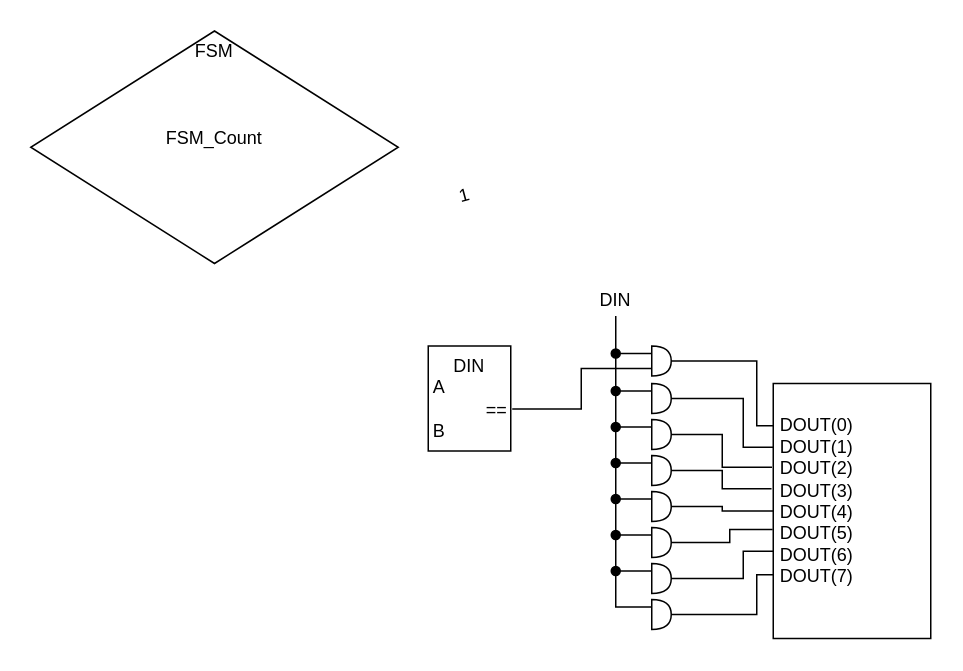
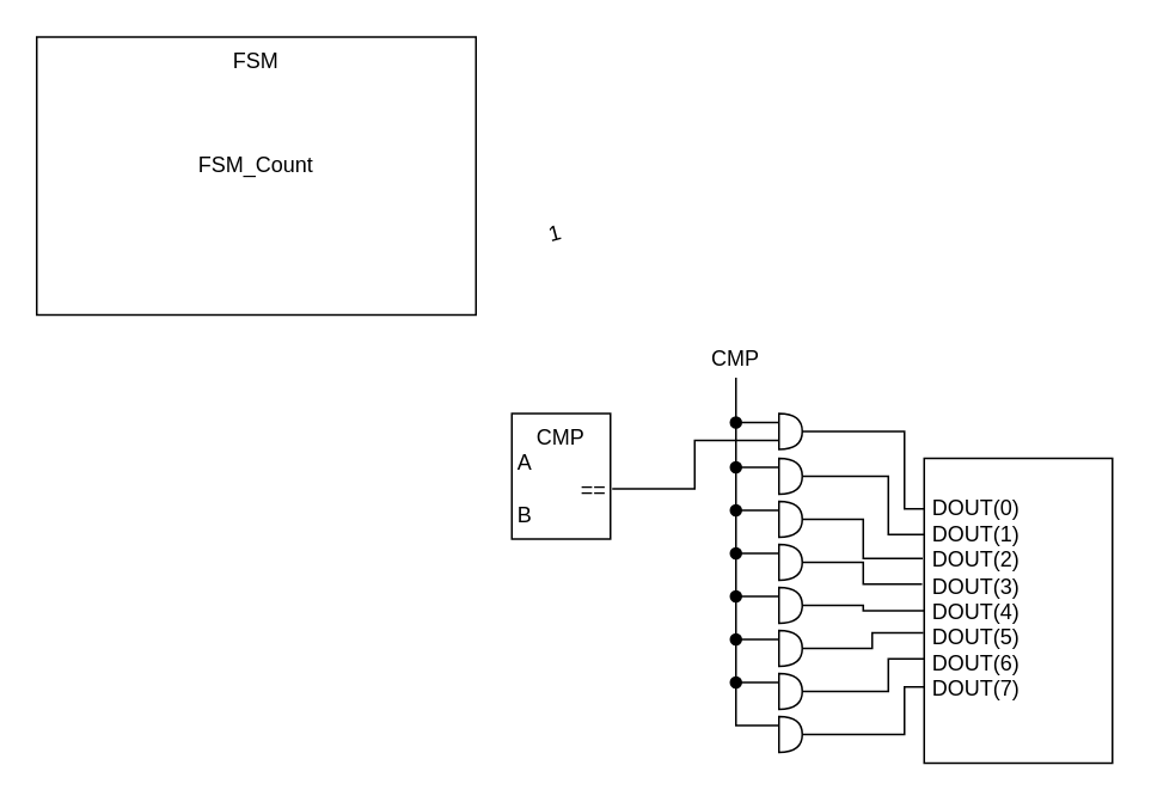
  <mxCell id="0" />
  <mxCell id="1" parent="0" />
- <mxCell id="2" value="FSM&lt;br&gt;&lt;br&gt;&lt;br&gt;&lt;br&gt;FSM_Count&lt;br&gt;" style="rhombus;whiteSpace=wrap;html=1;verticalAlign=top;" parent="1" vertex="1"><mxGeometry x="20" y="20" width="245" height="155" as="geometry" /></mxCell>
- <mxCell id="3" value="DIN&lt;br&gt;A&amp;nbsp; &amp;nbsp; &amp;nbsp; &amp;nbsp; &amp;nbsp; &amp;nbsp;&amp;nbsp;&lt;br&gt;&amp;nbsp; &amp;nbsp; &amp;nbsp; &amp;nbsp; &amp;nbsp; &amp;nbsp;==&lt;br&gt;B&amp;nbsp; &amp;nbsp; &amp;nbsp; &amp;nbsp; &amp;nbsp; &amp;nbsp;&amp;nbsp;" style="rounded=0;whiteSpace=wrap;html=1;verticalAlign=top;" parent="1" vertex="1"><mxGeometry x="285" y="230" width="55" height="70" as="geometry" /></mxCell>
+ <mxCell id="2" value="FSM&lt;br&gt;&lt;br&gt;&lt;br&gt;&lt;br&gt;FSM_Count&lt;br&gt;" style="rounded=0;whiteSpace=wrap;html=1;verticalAlign=top;" parent="1" vertex="1"><mxGeometry x="20" y="20" width="245" height="155" as="geometry" /></mxCell>
+ <mxCell id="3" value="CMP&lt;br&gt;A&amp;nbsp; &amp;nbsp; &amp;nbsp; &amp;nbsp; &amp;nbsp; &amp;nbsp;&amp;nbsp;&lt;br&gt;&amp;nbsp; &amp;nbsp; &amp;nbsp; &amp;nbsp; &amp;nbsp; &amp;nbsp;==&lt;br&gt;B&amp;nbsp; &amp;nbsp; &amp;nbsp; &amp;nbsp; &amp;nbsp; &amp;nbsp;&amp;nbsp;" style="rounded=0;whiteSpace=wrap;html=1;verticalAlign=top;" parent="1" vertex="1"><mxGeometry x="285" y="230" width="55" height="70" as="geometry" /></mxCell>
  <mxCell id="4" value="&lt;br&gt;DOUT(0)&amp;nbsp; &amp;nbsp; &amp;nbsp; &amp;nbsp; &amp;nbsp; &amp;nbsp; &amp;nbsp;&amp;nbsp;&lt;br&gt;DOUT(1)&amp;nbsp; &amp;nbsp; &amp;nbsp; &amp;nbsp; &amp;nbsp; &amp;nbsp; &amp;nbsp;&amp;nbsp;&lt;br&gt;DOUT(2)&amp;nbsp; &amp;nbsp; &amp;nbsp; &amp;nbsp; &amp;nbsp; &amp;nbsp; &amp;nbsp;&amp;nbsp;&lt;br&gt;DOUT(3)&amp;nbsp; &amp;nbsp; &amp;nbsp; &amp;nbsp; &amp;nbsp; &amp;nbsp; &amp;nbsp;&amp;nbsp;&lt;br&gt;DOUT(4)&amp;nbsp; &amp;nbsp; &amp;nbsp; &amp;nbsp; &amp;nbsp; &amp;nbsp; &amp;nbsp;&amp;nbsp;&lt;br&gt;DOUT(5)&amp;nbsp; &amp;nbsp; &amp;nbsp; &amp;nbsp; &amp;nbsp; &amp;nbsp; &amp;nbsp;&amp;nbsp;&lt;br&gt;DOUT(6)&amp;nbsp; &amp;nbsp; &amp;nbsp; &amp;nbsp; &amp;nbsp; &amp;nbsp; &amp;nbsp;&amp;nbsp;&lt;br&gt;DOUT(7)&amp;nbsp; &amp;nbsp; &amp;nbsp; &amp;nbsp; &amp;nbsp; &amp;nbsp; &amp;nbsp;&amp;nbsp;" style="rounded=0;whiteSpace=wrap;html=1;verticalAlign=top;" parent="1" vertex="1"><mxGeometry x="515" y="255" width="105" height="170" as="geometry" /></mxCell>
  <mxCell id="5" style="edgeStyle=orthogonalEdgeStyle;rounded=0;orthogonalLoop=1;jettySize=auto;html=1;exitX=1;exitY=0.5;exitDx=0;exitDy=0;exitPerimeter=0;entryX=0.004;entryY=0.166;entryDx=0;entryDy=0;entryPerimeter=0;startArrow=none;startFill=0;endArrow=none;endFill=0;" parent="1" source="6" target="4" edge="1"><mxGeometry relative="1" as="geometry"><Array as="points"><mxPoint x="504" y="240" /><mxPoint x="504" y="283" /></Array></mxGeometry></mxCell>
  <mxCell id="6" value="" style="shape=or;whiteSpace=wrap;html=1;" parent="1" vertex="1"><mxGeometry x="434" y="230" width="13" height="20" as="geometry" /></mxCell>
- <mxCell id="7" value="DIN" style="text;html=1;strokeColor=none;fillColor=none;align=center;verticalAlign=middle;whiteSpace=wrap;rounded=0;" parent="1" vertex="1"><mxGeometry x="390" y="190" width="40" height="20" as="geometry" /></mxCell>
+ <mxCell id="7" value="CMP" style="text;html=1;strokeColor=none;fillColor=none;align=center;verticalAlign=middle;whiteSpace=wrap;rounded=0;" parent="1" vertex="1"><mxGeometry x="390" y="190" width="40" height="20" as="geometry" /></mxCell>
  <mxCell id="8" value="" style="endArrow=none;html=1;entryX=0;entryY=0.25;entryDx=0;entryDy=0;entryPerimeter=0;startArrow=oval;startFill=1;" parent="1" target="6" edge="1"><mxGeometry width="50" height="50" relative="1" as="geometry"><mxPoint x="410" y="235" as="sourcePoint" /><mxPoint x="433" y="235" as="targetPoint" /></mxGeometry></mxCell>
  <mxCell id="9" value="" style="endArrow=none;html=1;entryX=0;entryY=0.75;entryDx=0;entryDy=0;entryPerimeter=0;rounded=0;edgeStyle=orthogonalEdgeStyle;exitX=1.018;exitY=0.6;exitDx=0;exitDy=0;exitPerimeter=0;" parent="1" source="3" target="6" edge="1"><mxGeometry width="50" height="50" relative="1" as="geometry"><mxPoint x="370" y="288" as="sourcePoint" /><mxPoint x="394" y="282.92" as="targetPoint" /></mxGeometry></mxCell>
  <mxCell id="10" style="edgeStyle=orthogonalEdgeStyle;rounded=0;orthogonalLoop=1;jettySize=auto;html=1;exitX=1;exitY=0.5;exitDx=0;exitDy=0;exitPerimeter=0;entryX=0;entryY=0.25;entryDx=0;entryDy=0;startArrow=none;startFill=0;endArrow=none;endFill=0;" parent="1" source="11" target="4" edge="1"><mxGeometry relative="1" as="geometry"><Array as="points"><mxPoint x="495" y="265" /><mxPoint x="495" y="298" /></Array></mxGeometry></mxCell>
  <mxCell id="11" value="" style="shape=or;whiteSpace=wrap;html=1;" parent="1" vertex="1"><mxGeometry x="434" y="255" width="13" height="20" as="geometry" /></mxCell>
  <mxCell id="12" value="" style="endArrow=none;html=1;entryX=0;entryY=0.25;entryDx=0;entryDy=0;entryPerimeter=0;startArrow=oval;startFill=1;" parent="1" target="11" edge="1"><mxGeometry width="50" height="50" relative="1" as="geometry"><mxPoint x="410" y="260" as="sourcePoint" /><mxPoint x="433" y="260" as="targetPoint" /></mxGeometry></mxCell>
  <mxCell id="13" style="edgeStyle=orthogonalEdgeStyle;rounded=0;orthogonalLoop=1;jettySize=auto;html=1;exitX=1;exitY=0.5;exitDx=0;exitDy=0;exitPerimeter=0;entryX=-0.008;entryY=0.328;entryDx=0;entryDy=0;entryPerimeter=0;startArrow=none;startFill=0;endArrow=none;endFill=0;" parent="1" source="14" target="4" edge="1"><mxGeometry relative="1" as="geometry" /></mxCell>
  <mxCell id="14" value="" style="shape=or;whiteSpace=wrap;html=1;" parent="1" vertex="1"><mxGeometry x="434" y="279" width="13" height="20" as="geometry" /></mxCell>
  <mxCell id="15" value="" style="endArrow=none;html=1;entryX=0;entryY=0.25;entryDx=0;entryDy=0;entryPerimeter=0;startArrow=oval;startFill=1;" parent="1" target="14" edge="1"><mxGeometry width="50" height="50" relative="1" as="geometry"><mxPoint x="410" y="284" as="sourcePoint" /><mxPoint x="433" y="284" as="targetPoint" /></mxGeometry></mxCell>
  <mxCell id="16" style="edgeStyle=orthogonalEdgeStyle;rounded=0;orthogonalLoop=1;jettySize=auto;html=1;exitX=1;exitY=0.5;exitDx=0;exitDy=0;exitPerimeter=0;entryX=-0.011;entryY=0.413;entryDx=0;entryDy=0;entryPerimeter=0;startArrow=none;startFill=0;endArrow=none;endFill=0;" parent="1" source="17" target="4" edge="1"><mxGeometry relative="1" as="geometry" /></mxCell>
  <mxCell id="17" value="" style="shape=or;whiteSpace=wrap;html=1;" parent="1" vertex="1"><mxGeometry x="434" y="303" width="13" height="20" as="geometry" /></mxCell>
  <mxCell id="18" value="" style="endArrow=none;html=1;entryX=0;entryY=0.25;entryDx=0;entryDy=0;entryPerimeter=0;startArrow=oval;startFill=1;" parent="1" target="17" edge="1"><mxGeometry width="50" height="50" relative="1" as="geometry"><mxPoint x="410" y="308" as="sourcePoint" /><mxPoint x="433" y="308" as="targetPoint" /></mxGeometry></mxCell>
  <mxCell id="19" style="edgeStyle=orthogonalEdgeStyle;rounded=0;orthogonalLoop=1;jettySize=auto;html=1;exitX=1;exitY=0.5;exitDx=0;exitDy=0;exitPerimeter=0;entryX=0;entryY=0.5;entryDx=0;entryDy=0;startArrow=none;startFill=0;endArrow=none;endFill=0;" parent="1" source="20" target="4" edge="1"><mxGeometry relative="1" as="geometry" /></mxCell>
  <mxCell id="20" value="" style="shape=or;whiteSpace=wrap;html=1;" parent="1" vertex="1"><mxGeometry x="434" y="327" width="13" height="20" as="geometry" /></mxCell>
  <mxCell id="21" value="" style="endArrow=none;html=1;entryX=0;entryY=0.25;entryDx=0;entryDy=0;entryPerimeter=0;startArrow=oval;startFill=1;" parent="1" target="20" edge="1"><mxGeometry width="50" height="50" relative="1" as="geometry"><mxPoint x="410" y="332" as="sourcePoint" /><mxPoint x="433" y="332" as="targetPoint" /></mxGeometry></mxCell>
  <mxCell id="22" style="edgeStyle=orthogonalEdgeStyle;rounded=0;orthogonalLoop=1;jettySize=auto;html=1;exitX=1;exitY=0.5;exitDx=0;exitDy=0;exitPerimeter=0;entryX=-0.004;entryY=0.573;entryDx=0;entryDy=0;entryPerimeter=0;startArrow=none;startFill=0;endArrow=none;endFill=0;" parent="1" source="23" target="4" edge="1"><mxGeometry relative="1" as="geometry"><Array as="points"><mxPoint x="486" y="361" /><mxPoint x="486" y="352" /></Array></mxGeometry></mxCell>
  <mxCell id="23" value="" style="shape=or;whiteSpace=wrap;html=1;" parent="1" vertex="1"><mxGeometry x="434" y="351" width="13" height="20" as="geometry" /></mxCell>
  <mxCell id="24" value="" style="endArrow=none;html=1;entryX=0;entryY=0.25;entryDx=0;entryDy=0;entryPerimeter=0;startArrow=oval;startFill=1;" parent="1" target="23" edge="1"><mxGeometry width="50" height="50" relative="1" as="geometry"><mxPoint x="410" y="356" as="sourcePoint" /><mxPoint x="433" y="356" as="targetPoint" /></mxGeometry></mxCell>
  <mxCell id="25" style="edgeStyle=orthogonalEdgeStyle;rounded=0;orthogonalLoop=1;jettySize=auto;html=1;exitX=1;exitY=0.5;exitDx=0;exitDy=0;exitPerimeter=0;entryX=0;entryY=0.658;entryDx=0;entryDy=0;entryPerimeter=0;startArrow=none;startFill=0;endArrow=none;endFill=0;" parent="1" source="26" target="4" edge="1"><mxGeometry relative="1" as="geometry"><Array as="points"><mxPoint x="495" y="385" /><mxPoint x="495" y="367" /></Array></mxGeometry></mxCell>
  <mxCell id="26" value="" style="shape=or;whiteSpace=wrap;html=1;" parent="1" vertex="1"><mxGeometry x="434" y="375" width="13" height="20" as="geometry" /></mxCell>
  <mxCell id="27" value="" style="endArrow=none;html=1;entryX=0;entryY=0.25;entryDx=0;entryDy=0;entryPerimeter=0;startArrow=oval;startFill=1;" parent="1" target="26" edge="1"><mxGeometry width="50" height="50" relative="1" as="geometry"><mxPoint x="410" y="380" as="sourcePoint" /><mxPoint x="433" y="380" as="targetPoint" /></mxGeometry></mxCell>
  <mxCell id="28" style="edgeStyle=orthogonalEdgeStyle;rounded=0;orthogonalLoop=1;jettySize=auto;html=1;exitX=1;exitY=0.5;exitDx=0;exitDy=0;exitPerimeter=0;entryX=0;entryY=0.75;entryDx=0;entryDy=0;startArrow=none;startFill=0;endArrow=none;endFill=0;" parent="1" source="29" target="4" edge="1"><mxGeometry relative="1" as="geometry"><Array as="points"><mxPoint x="504" y="409" /><mxPoint x="504" y="383" /></Array></mxGeometry></mxCell>
  <mxCell id="29" value="" style="shape=or;whiteSpace=wrap;html=1;" parent="1" vertex="1"><mxGeometry x="434" y="399" width="13" height="20" as="geometry" /></mxCell>
  <mxCell id="30" style="edgeStyle=orthogonalEdgeStyle;rounded=0;orthogonalLoop=1;jettySize=auto;html=1;entryX=0;entryY=0.25;entryDx=0;entryDy=0;startArrow=none;startFill=0;endArrow=none;endFill=0;entryPerimeter=0;exitX=0.5;exitY=1;exitDx=0;exitDy=0;" parent="1" source="7" target="29" edge="1"><mxGeometry relative="1" as="geometry"><mxPoint x="410" y="302" as="sourcePoint" /><mxPoint x="404" y="385" as="targetPoint" /><Array as="points"><mxPoint x="410" y="404" /></Array></mxGeometry></mxCell>
  <mxCell id="31" value="1" style="text;html=1;strokeColor=none;fillColor=none;align=center;verticalAlign=middle;whiteSpace=wrap;rounded=0;rotation=-15;" vertex="1" parent="1"><mxGeometry x="302.56" y="123.11" width="13.23" height="14.15" as="geometry" /></mxCell>
